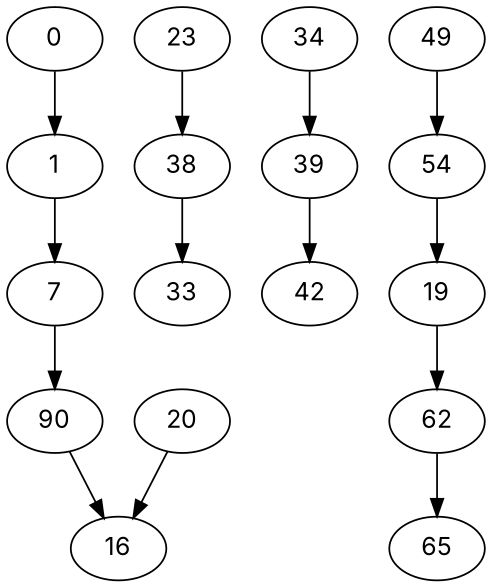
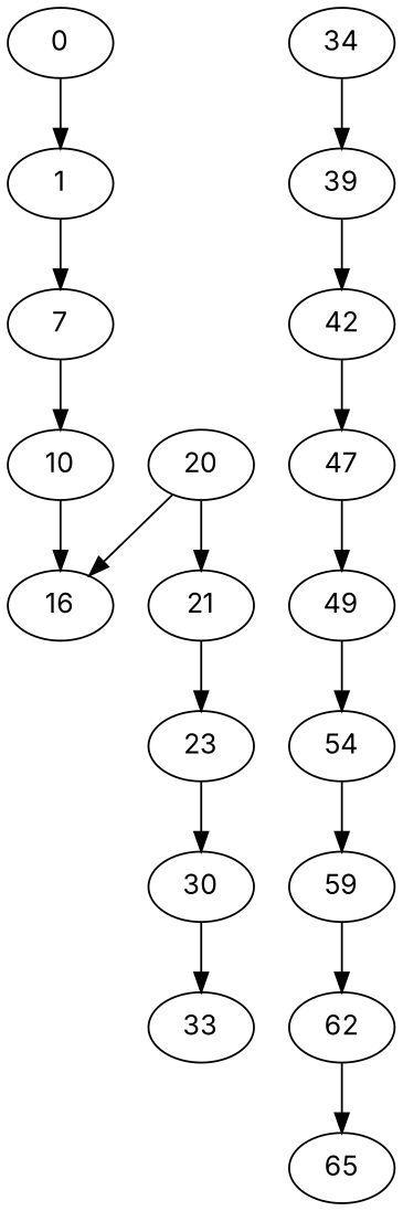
  digraph {
    fontname=Inter
    node [fontname=Inter]
    edge [fontname=Inter]
    0
    1
    n3 [label=7]
-   10 [label=90]
+   10
    16
    20
+   21
    23
-   30 [label=38]
+   30
    33
    34
    39
    42
+   47
    49
    54
-   59 [label=19]
+   59
    62
    n19 [label=65]
    0 -> 1
    1 -> n3
    n3 -> 10
    10 -> 16
    20 -> 16
+   20 -> 21
+   21 -> 23
    23 -> 30
    30 -> 33
    34 -> 39
    39 -> 42
+   42 -> 47
+   47 -> 49
    49 -> 54
    54 -> 59
    59 -> 62
    62 -> n19
  }
